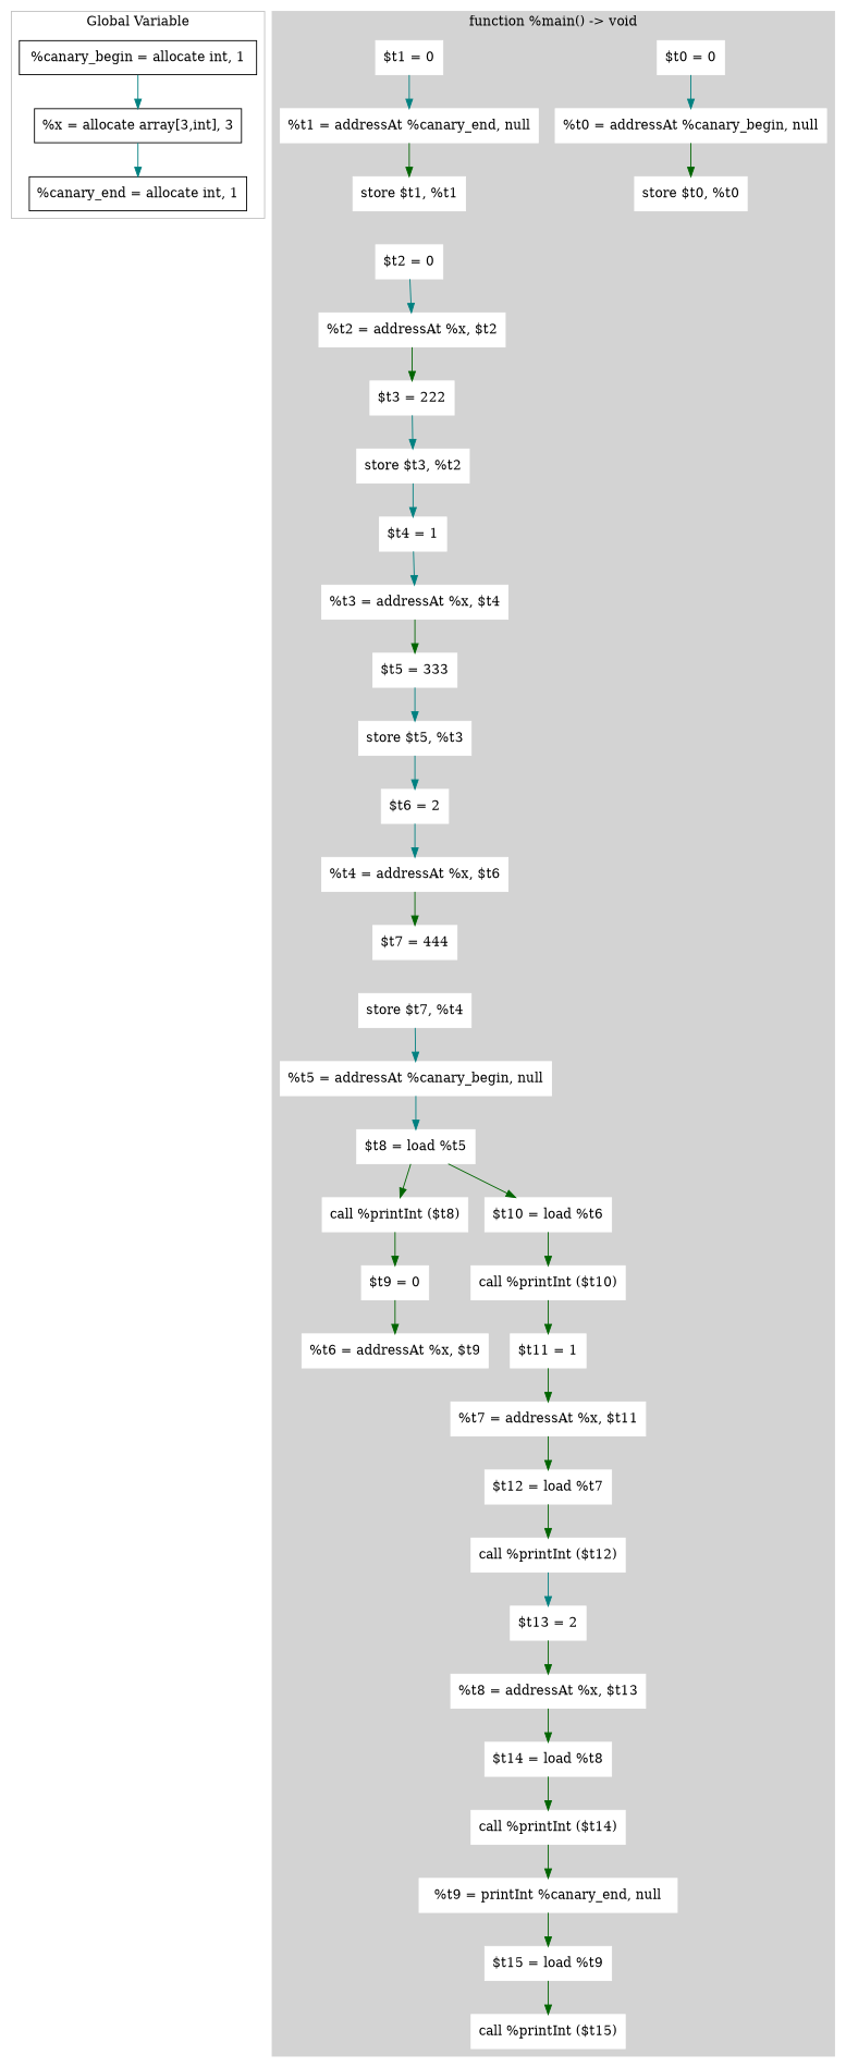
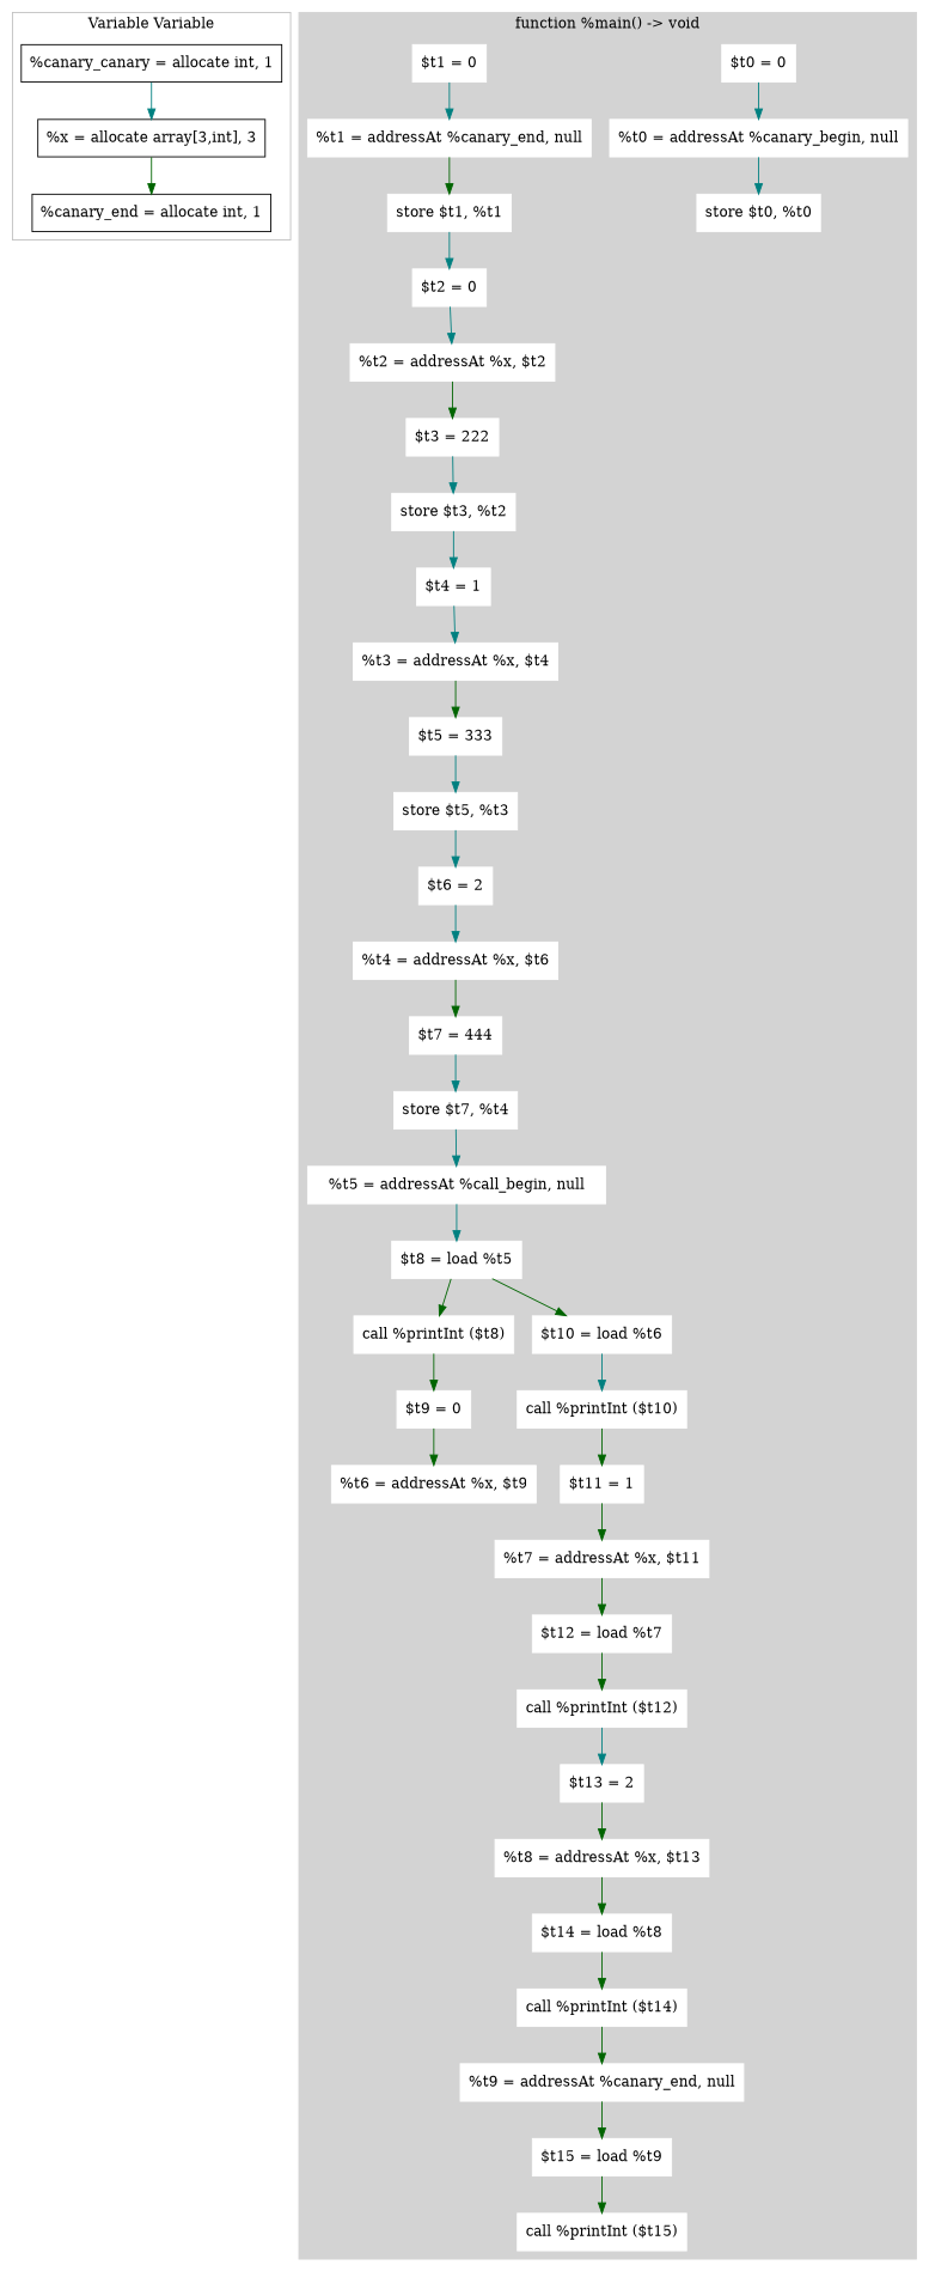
  digraph {
    node [shape=rectangle color=white style=filled]
    edge [color=darkgreen]
-   n1 [label="%canary_begin = allocate int, 1" color="" style=""]
+   n1 [label="%canary_canary = allocate int, 1" color="" style=""]
    n2 [label="%x = allocate array[3,int], 3" color="" style=""]
    n3 [label="%canary_end = allocate int, 1" color="" style=""]
    n4 [label="$t0 = 0"]
    n5 [label="%t0 = addressAt %canary_begin, null"]
    n6 [label="store $t0, %t0"]
    n7 [label="$t1 = 0"]
    n8 [label="%t1 = addressAt %canary_end, null"]
    n9 [label="store $t1, %t1"]
    n10 [label="$t2 = 0"]
    n11 [label="%t2 = addressAt %x, $t2"]
    n12 [label="$t3 = 222"]
    n13 [label="store $t3, %t2"]
    n14 [label="$t4 = 1"]
    n15 [label="%t3 = addressAt %x, $t4"]
    n16 [label="$t5 = 333"]
    n17 [label="store $t5, %t3"]
    n18 [label="$t6 = 2"]
    n19 [label="%t4 = addressAt %x, $t6"]
    n20 [label="$t7 = 444"]
    n21 [label="store $t7, %t4"]
-   n22 [label="%t5 = addressAt %canary_begin, null"]
+   n22 [label="%t5 = addressAt %call_begin, null"]
    n23 [label="$t8 = load %t5"]
    n24 [label="call %printInt ($t8)"]
    n25 [label="$t9 = 0"]
    n26 [label="%t6 = addressAt %x, $t9"]
    n27 [label="$t10 = load %t6"]
    n28 [label="call %printInt ($t10)"]
    n29 [label="$t11 = 1"]
    n30 [label="%t7 = addressAt %x, $t11"]
    n31 [label="$t12 = load %t7"]
    n32 [label="call %printInt ($t12)"]
    n33 [label="$t13 = 2"]
    n34 [label="%t8 = addressAt %x, $t13"]
    n35 [label="$t14 = load %t8"]
    n36 [label="call %printInt ($t14)"]
-   n37 [label="%t9 = printInt %canary_end, null"]
+   n37 [label="%t9 = addressAt %canary_end, null"]
    n38 [label="$t15 = load %t9"]
    n39 [label="call %printInt ($t15)"]
    subgraph cluster_1 {
      color=grey
-     label="Global Variable"
+     label="Variable Variable"
      n1
      n2
      n3
    }
    subgraph cluster_2 {
      color=lightgrey
      label="function %main() -> void"
      style=filled
      n4
      n5
      n6
      n7
      n8
      n9
      n10
      n11
      n12
      n13
      n14
      n15
      n16
      n17
      n18
      n19
      n20
      n21
      n22
      n23
      n24
      n25
      n26
      n27
      n28
      n29
      n30
      n31
      n32
      n33
      n34
      n35
      n36
      n37
      n38
      n39
    }
    n1 -> n2 [color=teal]
-   n2 -> n3 [color=teal]
+   n2 -> n3
    n4 -> n5 [color=teal]
-   n5 -> n6
+   n5 -> n6 [color=teal]
    n7 -> n8 [color=teal]
    n8 -> n9
+   n9 -> n10 [color=teal]
    n10 -> n11 [color=teal]
    n11 -> n12
    n12 -> n13 [color=teal]
    n13 -> n14 [color=teal]
    n14 -> n15 [color=teal]
    n15 -> n16
    n16 -> n17 [color=teal]
    n17 -> n18 [color=teal]
    n18 -> n19 [color=teal]
    n19 -> n20
+   n20 -> n21 [color=teal]
    n21 -> n22 [color=teal]
    n22 -> n23 [color=teal]
    n23 -> n24
    n23 -> n27
    n24 -> n25
    n25 -> n26
-   n27 -> n28
+   n27 -> n28 [color=teal]
    n28 -> n29
    n29 -> n30
    n30 -> n31
    n31 -> n32
    n32 -> n33 [color=teal]
    n33 -> n34
    n34 -> n35
    n35 -> n36
    n36 -> n37
    n37 -> n38
    n38 -> n39
  }
